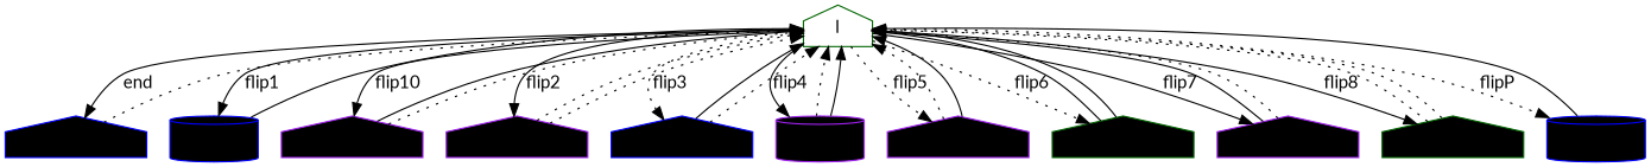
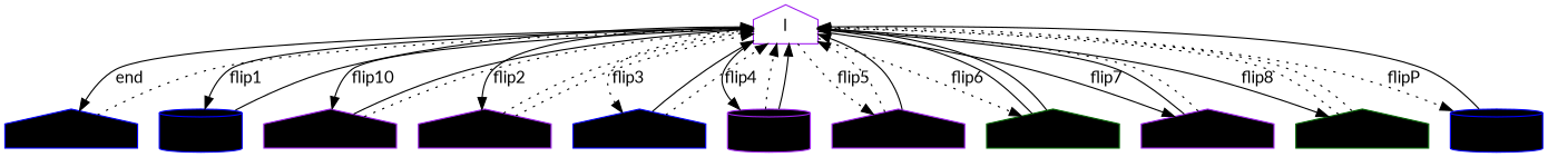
  digraph {
    fontname=Lato
    node [color=purple shape=house fontname=Lato fillcolor=black style=filled]
    edge [style=solid fontname=Lato]
-   n1 [label=l color=darkgreen fillcolor="" style=""]
+   n1 [label=l fillcolor="" style=""]
    pivot_e0 [width=.2 color=blue]
    pivot_e1 [shape=cylinder width=.2 color=blue]
    pivot_e2 [width=.2]
    pivot_e3 [width=.2]
    pivot_e4 [width=.2 color=blue]
    pivot_e5 [shape=cylinder width=.2]
    pivot_e6 [width=.2]
    pivot_e7 [width=.2 color=darkgreen]
    pivot_e8 [width=.2]
    pivot_e9 [width=.2 color=darkgreen]
    pivot_e10 [shape=cylinder width=.2 color=blue]
    subgraph sub_1 {
      n1
      pivot_e0
      pivot_e1
      pivot_e2
      pivot_e3
      pivot_e4
      pivot_e5
      pivot_e6
      pivot_e7
      pivot_e8
      pivot_e9
      pivot_e10
    }
    n1 -> pivot_e0 [label=end]
    n1 -> pivot_e1 [label=flip1]
    n1 -> pivot_e2 [label=flip10]
    n1 -> pivot_e3 [label=flip2]
    n1 -> pivot_e4 [label=flip3 style=dotted]
    n1 -> pivot_e5 [label=flip4]
    n1 -> pivot_e6 [label=flip5 style=dotted]
    n1 -> pivot_e7 [label=flip6 style=dotted]
    n1 -> pivot_e8 [label=flip7]
    n1 -> pivot_e9 [label=flip8]
    n1 -> pivot_e10 [label=flipP style=dotted]
    pivot_e0 -> n1 [style=dotted]
    pivot_e1 -> n1
    pivot_e2 -> n1
    pivot_e2 -> n1 [style=dotted]
    pivot_e3 -> n1 [style=dotted]
    pivot_e3 -> n1 [style=dotted]
    pivot_e4 -> n1
    pivot_e4 -> n1 [style=dotted]
    pivot_e5 -> n1 [style=dotted]
    pivot_e5 -> n1
    pivot_e6 -> n1 [style=dotted]
    pivot_e6 -> n1
    pivot_e7 -> n1
    pivot_e7 -> n1
    pivot_e8 -> n1
    pivot_e8 -> n1 [style=dotted]
    pivot_e9 -> n1 [style=dotted]
    pivot_e9 -> n1 [style=dotted]
    pivot_e10 -> n1
  }
